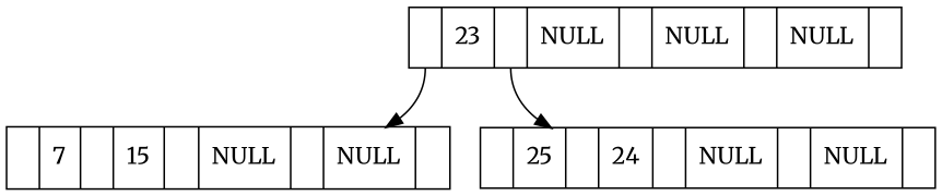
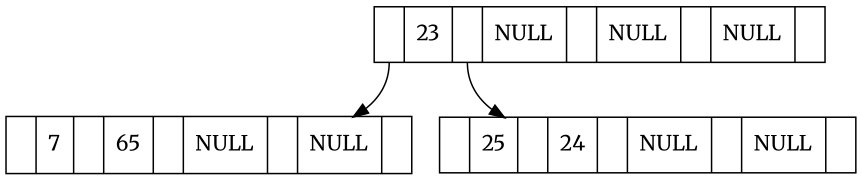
  digraph {
    fontname=Merriweather
    node [fontname=Merriweather shape=record]
    edge [fontname=Merriweather]
    n1 [label="<f0>|<f1>23|<f2>|<f3>NULL|<f4>|<f5>NULL|<f6>|<f7>NULL|<f8>"]
-   n2 [label="<f0>|<f1>7|<f2>|<f3>15|<f4>|<f5>NULL|<f6>|<f7>NULL|<f8>"]
+   n2 [label="<f0>|<f1>7|<f2>|<f3>65|<f4>|<f5>NULL|<f6>|<f7>NULL|<f8>"]
    n3 [label="<f0>|<f1>25|<f2>|<f3>24|<f4>|<f5>NULL|<f6>|<f7>NULL|<f8>"]
    n1 -> n2 [tailport=f0]
    n1 -> n3 [tailport=f2]
  }
